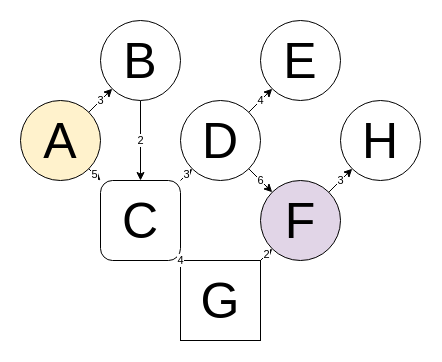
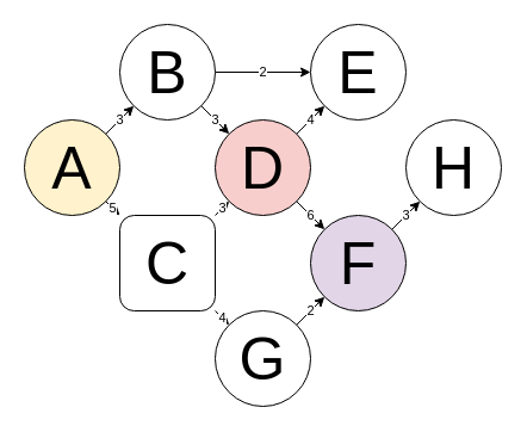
  <mxCell id="0" />
  <mxCell id="1" parent="0" />
  <mxCell id="2" value="&lt;font style=&quot;font-size: 50px&quot;&gt;A&lt;/font&gt;" style="ellipse;whiteSpace=wrap;html=1;aspect=fixed;fillColor=#fff2cc;" vertex="1" parent="1"><mxGeometry x="20" y="100" width="80" height="80" as="geometry" /></mxCell>
- <mxCell id="3" value="2" style="edgeStyle=orthogonalEdgeStyle;rounded=0;orthogonalLoop=1;jettySize=auto;html=1;" edge="1" parent="1" source="4" target="5"><mxGeometry relative="1" as="geometry" /></mxCell>
+ <mxCell id="3" value="2" style="edgeStyle=orthogonalEdgeStyle;rounded=0;orthogonalLoop=1;jettySize=auto;html=1;entryX=0;entryY=0.5;entryDx=0;entryDy=0;" edge="1" parent="1" source="4" target="7"><mxGeometry relative="1" as="geometry" /></mxCell>
  <mxCell id="4" value="&lt;font style=&quot;font-size: 50px&quot;&gt;B&lt;/font&gt;" style="ellipse;whiteSpace=wrap;html=1;aspect=fixed;" vertex="1" parent="1"><mxGeometry x="100" y="20" width="80" height="80" as="geometry" /></mxCell>
  <mxCell id="5" value="&lt;font style=&quot;font-size: 50px&quot;&gt;C&lt;/font&gt;" style="whiteSpace=wrap;html=1;aspect=fixed;rounded=1;" vertex="1" parent="1"><mxGeometry x="100" y="180" width="80" height="80" as="geometry" /></mxCell>
- <mxCell id="6" value="&lt;font style=&quot;font-size: 50px&quot;&gt;D&lt;/font&gt;" style="ellipse;whiteSpace=wrap;html=1;aspect=fixed;" vertex="1" parent="1"><mxGeometry x="180" y="100" width="80" height="80" as="geometry" /></mxCell>
+ <mxCell id="6" value="&lt;font style=&quot;font-size: 50px&quot;&gt;D&lt;/font&gt;" style="ellipse;whiteSpace=wrap;html=1;aspect=fixed;fillColor=#f8cecc;" vertex="1" parent="1"><mxGeometry x="180" y="100" width="80" height="80" as="geometry" /></mxCell>
  <mxCell id="7" value="&lt;font style=&quot;font-size: 50px&quot;&gt;E&lt;/font&gt;" style="ellipse;whiteSpace=wrap;html=1;aspect=fixed;" vertex="1" parent="1"><mxGeometry x="260" y="20" width="80" height="80" as="geometry" /></mxCell>
- <mxCell id="8" value="&lt;font style=&quot;font-size: 50px&quot;&gt;G&lt;/font&gt;" style="whiteSpace=wrap;html=1;aspect=fixed;rounded=0;" vertex="1" parent="1"><mxGeometry x="180" y="260" width="80" height="80" as="geometry" /></mxCell>
+ <mxCell id="8" value="&lt;font style=&quot;font-size: 50px&quot;&gt;G&lt;/font&gt;" style="ellipse;whiteSpace=wrap;html=1;aspect=fixed;" vertex="1" parent="1"><mxGeometry x="180" y="260" width="80" height="80" as="geometry" /></mxCell>
  <mxCell id="9" value="&lt;font style=&quot;font-size: 50px&quot;&gt;F&lt;/font&gt;" style="ellipse;whiteSpace=wrap;html=1;aspect=fixed;fillColor=#e1d5e7;" vertex="1" parent="1"><mxGeometry x="260" y="180" width="80" height="80" as="geometry" /></mxCell>
  <mxCell id="10" value="&lt;font style=&quot;font-size: 50px&quot;&gt;H&lt;/font&gt;" style="ellipse;whiteSpace=wrap;html=1;aspect=fixed;" vertex="1" parent="1"><mxGeometry x="340" y="100" width="80" height="80" as="geometry" /></mxCell>
  <mxCell id="11" value="3" style="endArrow=classic;html=1;exitX=1;exitY=0;exitDx=0;exitDy=0;entryX=0;entryY=1;entryDx=0;entryDy=0;" edge="1" parent="1" source="2" target="4"><mxGeometry width="50" height="50" relative="1" as="geometry"><mxPoint x="90" y="110" as="sourcePoint" /><mxPoint x="110" y="90" as="targetPoint" /></mxGeometry></mxCell>
  <mxCell id="12" value="4" style="endArrow=classic;html=1;exitX=1;exitY=0;exitDx=0;exitDy=0;entryX=0;entryY=1;entryDx=0;entryDy=0;" edge="1" parent="1" source="6" target="7"><mxGeometry width="50" height="50" relative="1" as="geometry"><mxPoint x="98.284" y="121.716" as="sourcePoint" /><mxPoint x="121.716" y="98.284" as="targetPoint" /></mxGeometry></mxCell>
  <mxCell id="13" value="3" style="endArrow=classic;html=1;exitX=1;exitY=0;exitDx=0;exitDy=0;entryX=0;entryY=1;entryDx=0;entryDy=0;" edge="1" parent="1" source="9" target="10"><mxGeometry width="50" height="50" relative="1" as="geometry"><mxPoint x="108.284" y="131.716" as="sourcePoint" /><mxPoint x="131.716" y="108.284" as="targetPoint" /></mxGeometry></mxCell>
  <mxCell id="14" value="2" style="endArrow=classic;html=1;exitX=1;exitY=0;exitDx=0;exitDy=0;entryX=0;entryY=1;entryDx=0;entryDy=0;" edge="1" parent="1" source="8" target="9"><mxGeometry width="50" height="50" relative="1" as="geometry"><mxPoint x="118.284" y="141.716" as="sourcePoint" /><mxPoint x="141.716" y="118.284" as="targetPoint" /></mxGeometry></mxCell>
  <mxCell id="15" value="3" style="endArrow=classic;html=1;exitX=1;exitY=0;exitDx=0;exitDy=0;entryX=0;entryY=1;entryDx=0;entryDy=0;" edge="1" parent="1" source="5" target="6"><mxGeometry width="50" height="50" relative="1" as="geometry"><mxPoint x="128.284" y="151.716" as="sourcePoint" /><mxPoint x="151.716" y="128.284" as="targetPoint" /></mxGeometry></mxCell>
  <mxCell id="16" value="5" style="endArrow=classic;html=1;exitX=1;exitY=1;exitDx=0;exitDy=0;entryX=0;entryY=0;entryDx=0;entryDy=0;" edge="1" parent="1" source="2" target="5"><mxGeometry width="50" height="50" relative="1" as="geometry"><mxPoint x="138.284" y="161.716" as="sourcePoint" /><mxPoint x="161.716" y="138.284" as="targetPoint" /></mxGeometry></mxCell>
  <mxCell id="17" value="4" style="endArrow=classic;html=1;exitX=1;exitY=1;exitDx=0;exitDy=0;entryX=0;entryY=0;entryDx=0;entryDy=0;" edge="1" parent="1" source="5" target="8"><mxGeometry width="50" height="50" relative="1" as="geometry"><mxPoint x="100" y="350" as="sourcePoint" /><mxPoint x="150" y="300" as="targetPoint" /></mxGeometry></mxCell>
  <mxCell id="18" value="6" style="endArrow=classic;html=1;exitX=1;exitY=1;exitDx=0;exitDy=0;entryX=0;entryY=0;entryDx=0;entryDy=0;" edge="1" parent="1" source="6" target="9"><mxGeometry width="50" height="50" relative="1" as="geometry"><mxPoint x="338.284" y="98.284" as="sourcePoint" /><mxPoint x="361.716" y="121.716" as="targetPoint" /></mxGeometry></mxCell>
+ <mxCell id="19" value="3" style="endArrow=classic;html=1;exitX=1;exitY=1;exitDx=0;exitDy=0;entryX=0;entryY=0;entryDx=0;entryDy=0;" edge="1" parent="1" source="4" target="6"><mxGeometry width="50" height="50" relative="1" as="geometry"><mxPoint x="348.284" y="108.284" as="sourcePoint" /><mxPoint x="371.716" y="131.716" as="targetPoint" /></mxGeometry></mxCell>
